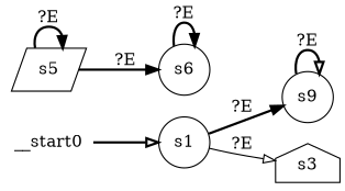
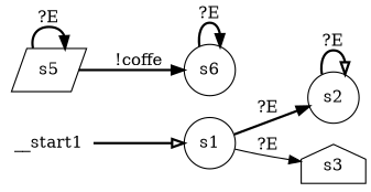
  digraph {
    rankdir=LR
    node [shape=circle]
    edge [arrowhead=normal style=bold]
    n1 [label=s1]
-   n2 [label=s9]
+   n2 [label=s2]
    n3 [label=s3 shape=house]
    n4 [label=s5 shape=parallelogram]
    n5 [label=s6]
-   __start0 [shape=none]
+   __start0 [shape=none label=__start1]
    n1 -> n2 [label="?E"]
-   n1 -> n3 [arrowhead=onormal label="?E" style=solid]
+   n1 -> n3 [label="?E" style=solid]
    n2 -> n2 [arrowhead=onormal label="?E"]
    n4 -> n4 [label="?E"]
-   n4 -> n5 [label="?E"]
+   n4 -> n5 [label="!coffe"]
    n5 -> n5 [label="?E"]
    __start0 -> n1 [arrowhead=onormal]
  }
